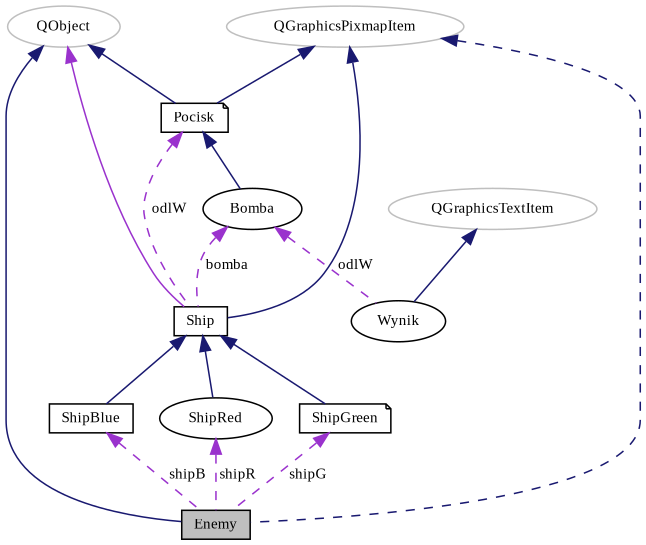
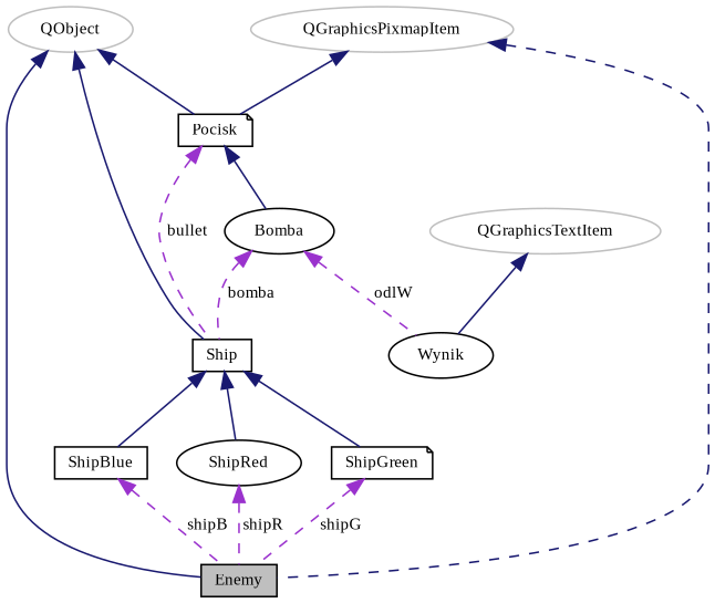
  digraph {
    fontname="Liberation Serif"
    node [color=black fillcolor=white fontname="Liberation Serif" fontsize=10 shape=ellipse style=filled]
    edge [color=midnightblue dir=back fontname="Liberation Serif" fontsize=10 labelfontname=Helvetica labelfontsize=10 style=solid]
    n1 [fillcolor=grey75 fontcolor=black height=0.2 label=Enemy shape=box width=0.4]
    n2 [color=grey75 height=0.2 label=QObject width=0.4]
    n3 [height=0.2 label=Ship shape=box width=0.4]
    n4 [height=0.2 label=Pocisk shape=note width=0.4]
    n5 [height=0.2 label=ShipBlue shape=box width=0.4]
    n6 [height=0.2 label=ShipRed width=0.4]
    n7 [height=0.2 label=ShipGreen shape=note width=0.4]
    n8 [height=0.2 label=Bomba width=0.4]
    n9 [color=grey75 height=0.2 label=QGraphicsPixmapItem width=0.4]
    n10 [height=0.2 label=Wynik width=0.4]
    n11 [color=grey75 height=0.2 label=QGraphicsTextItem width=0.4]
    n2 -> n1
-   n2 -> n3 [color=darkorchid3]
+   n2 -> n3
    n2 -> n4
    n3 -> n5
    n3 -> n6
    n3 -> n7
-   n4 -> n3 [color=darkorchid3 label=" odlW" style=dashed]
+   n4 -> n3 [color=darkorchid3 label=" bullet" style=dashed]
    n4 -> n8
    n5 -> n1 [color=darkorchid3 label=" shipB" style=dashed]
    n6 -> n1 [color=darkorchid3 label=" shipR" style=dashed]
    n7 -> n1 [color=darkorchid3 label=" shipG" style=dashed]
    n8 -> n3 [color=darkorchid3 label=" bomba" style=dashed]
    n8 -> n10 [color=darkorchid3 label=" odlW" style=dashed]
    n9 -> n1 [style=dashed]
-   n9 -> n3
    n9 -> n4
    n11 -> n10
  }
